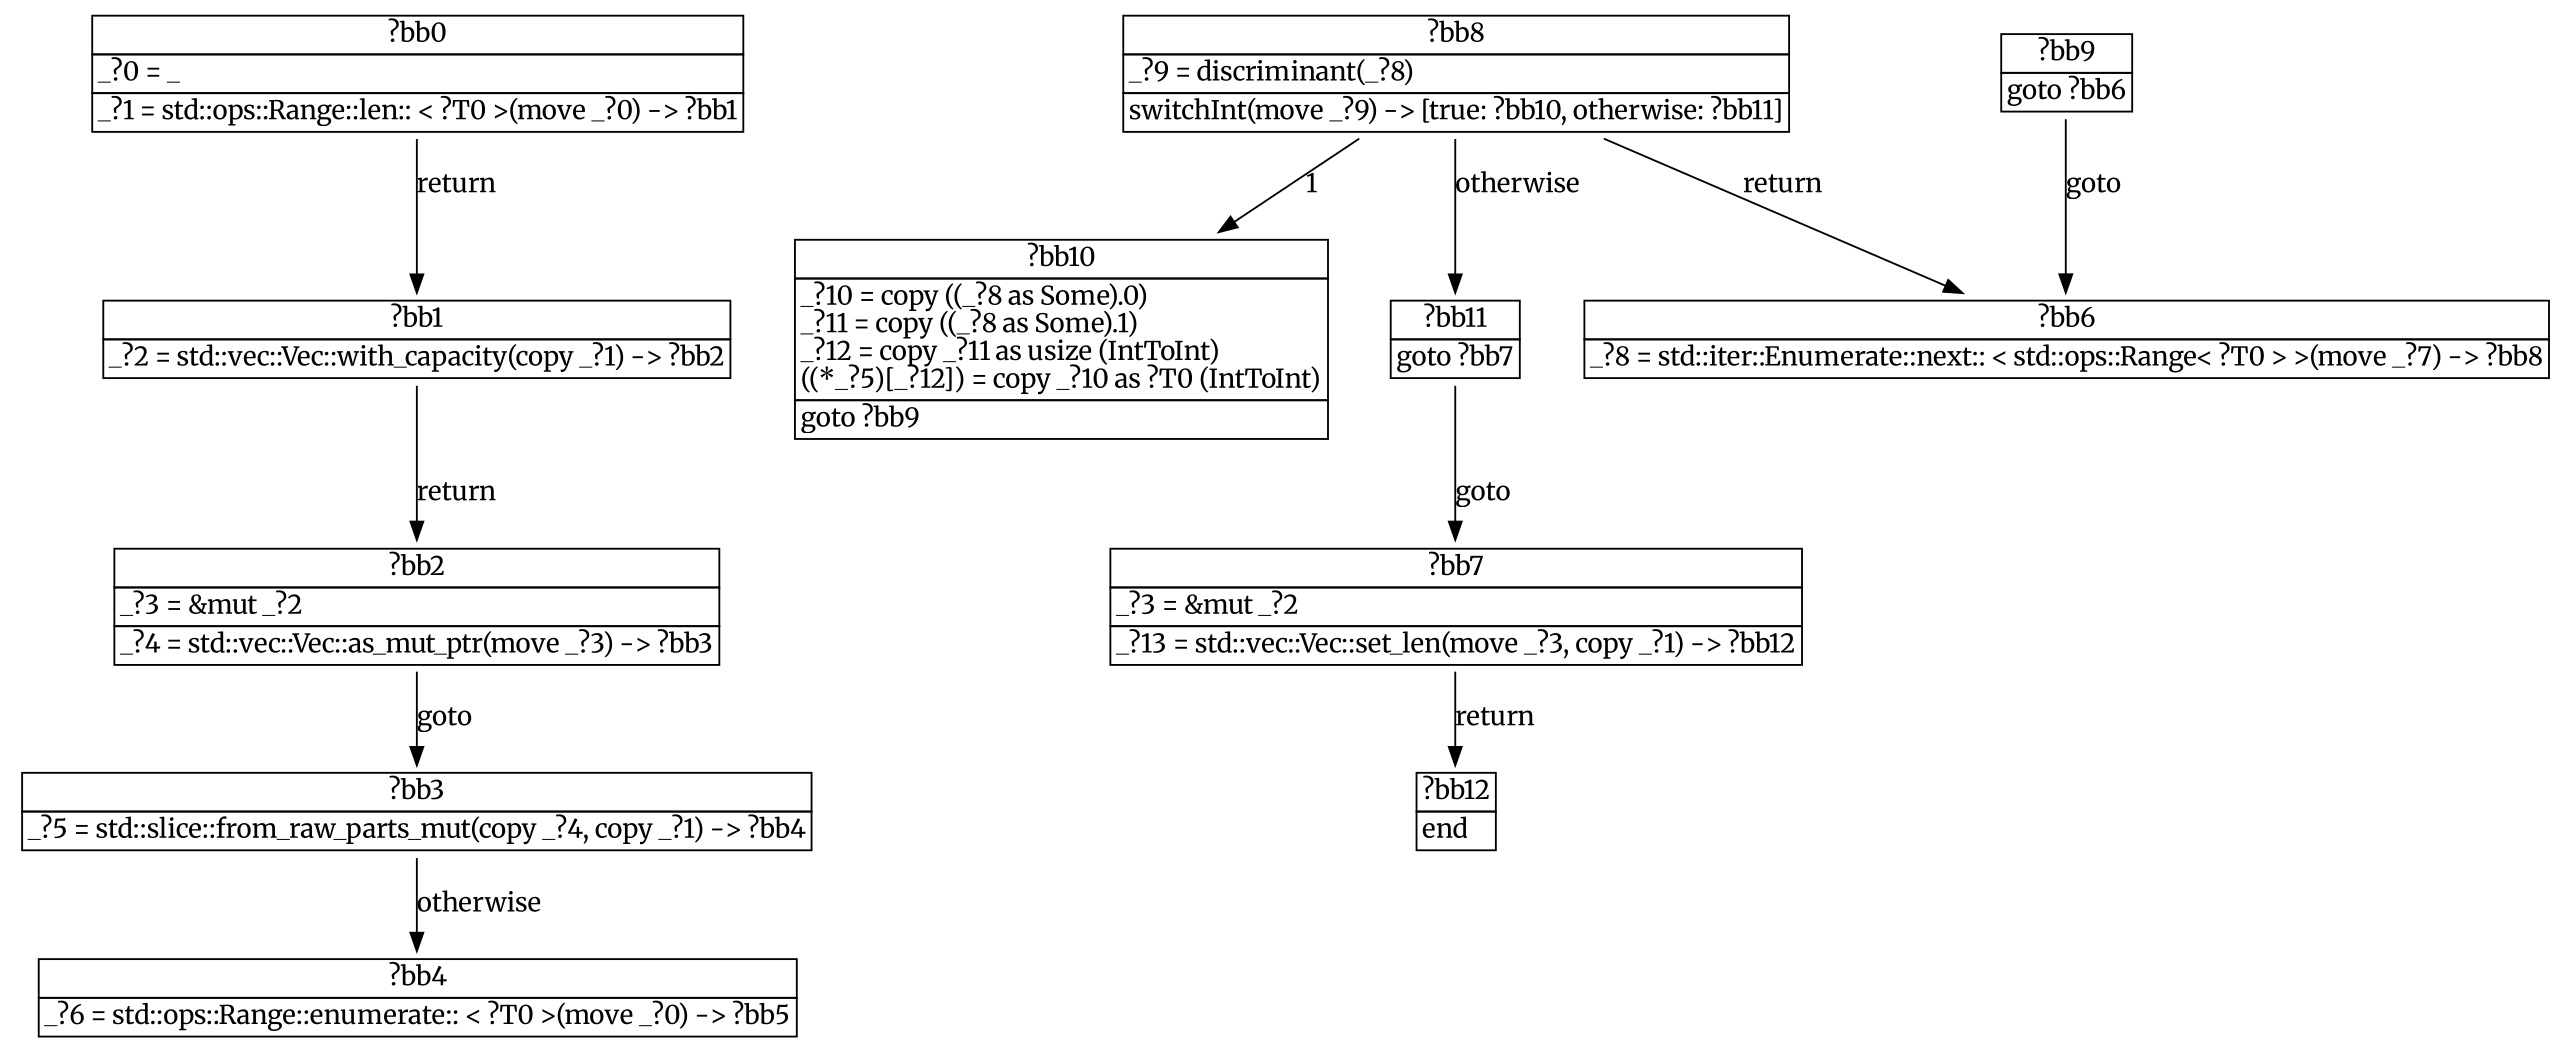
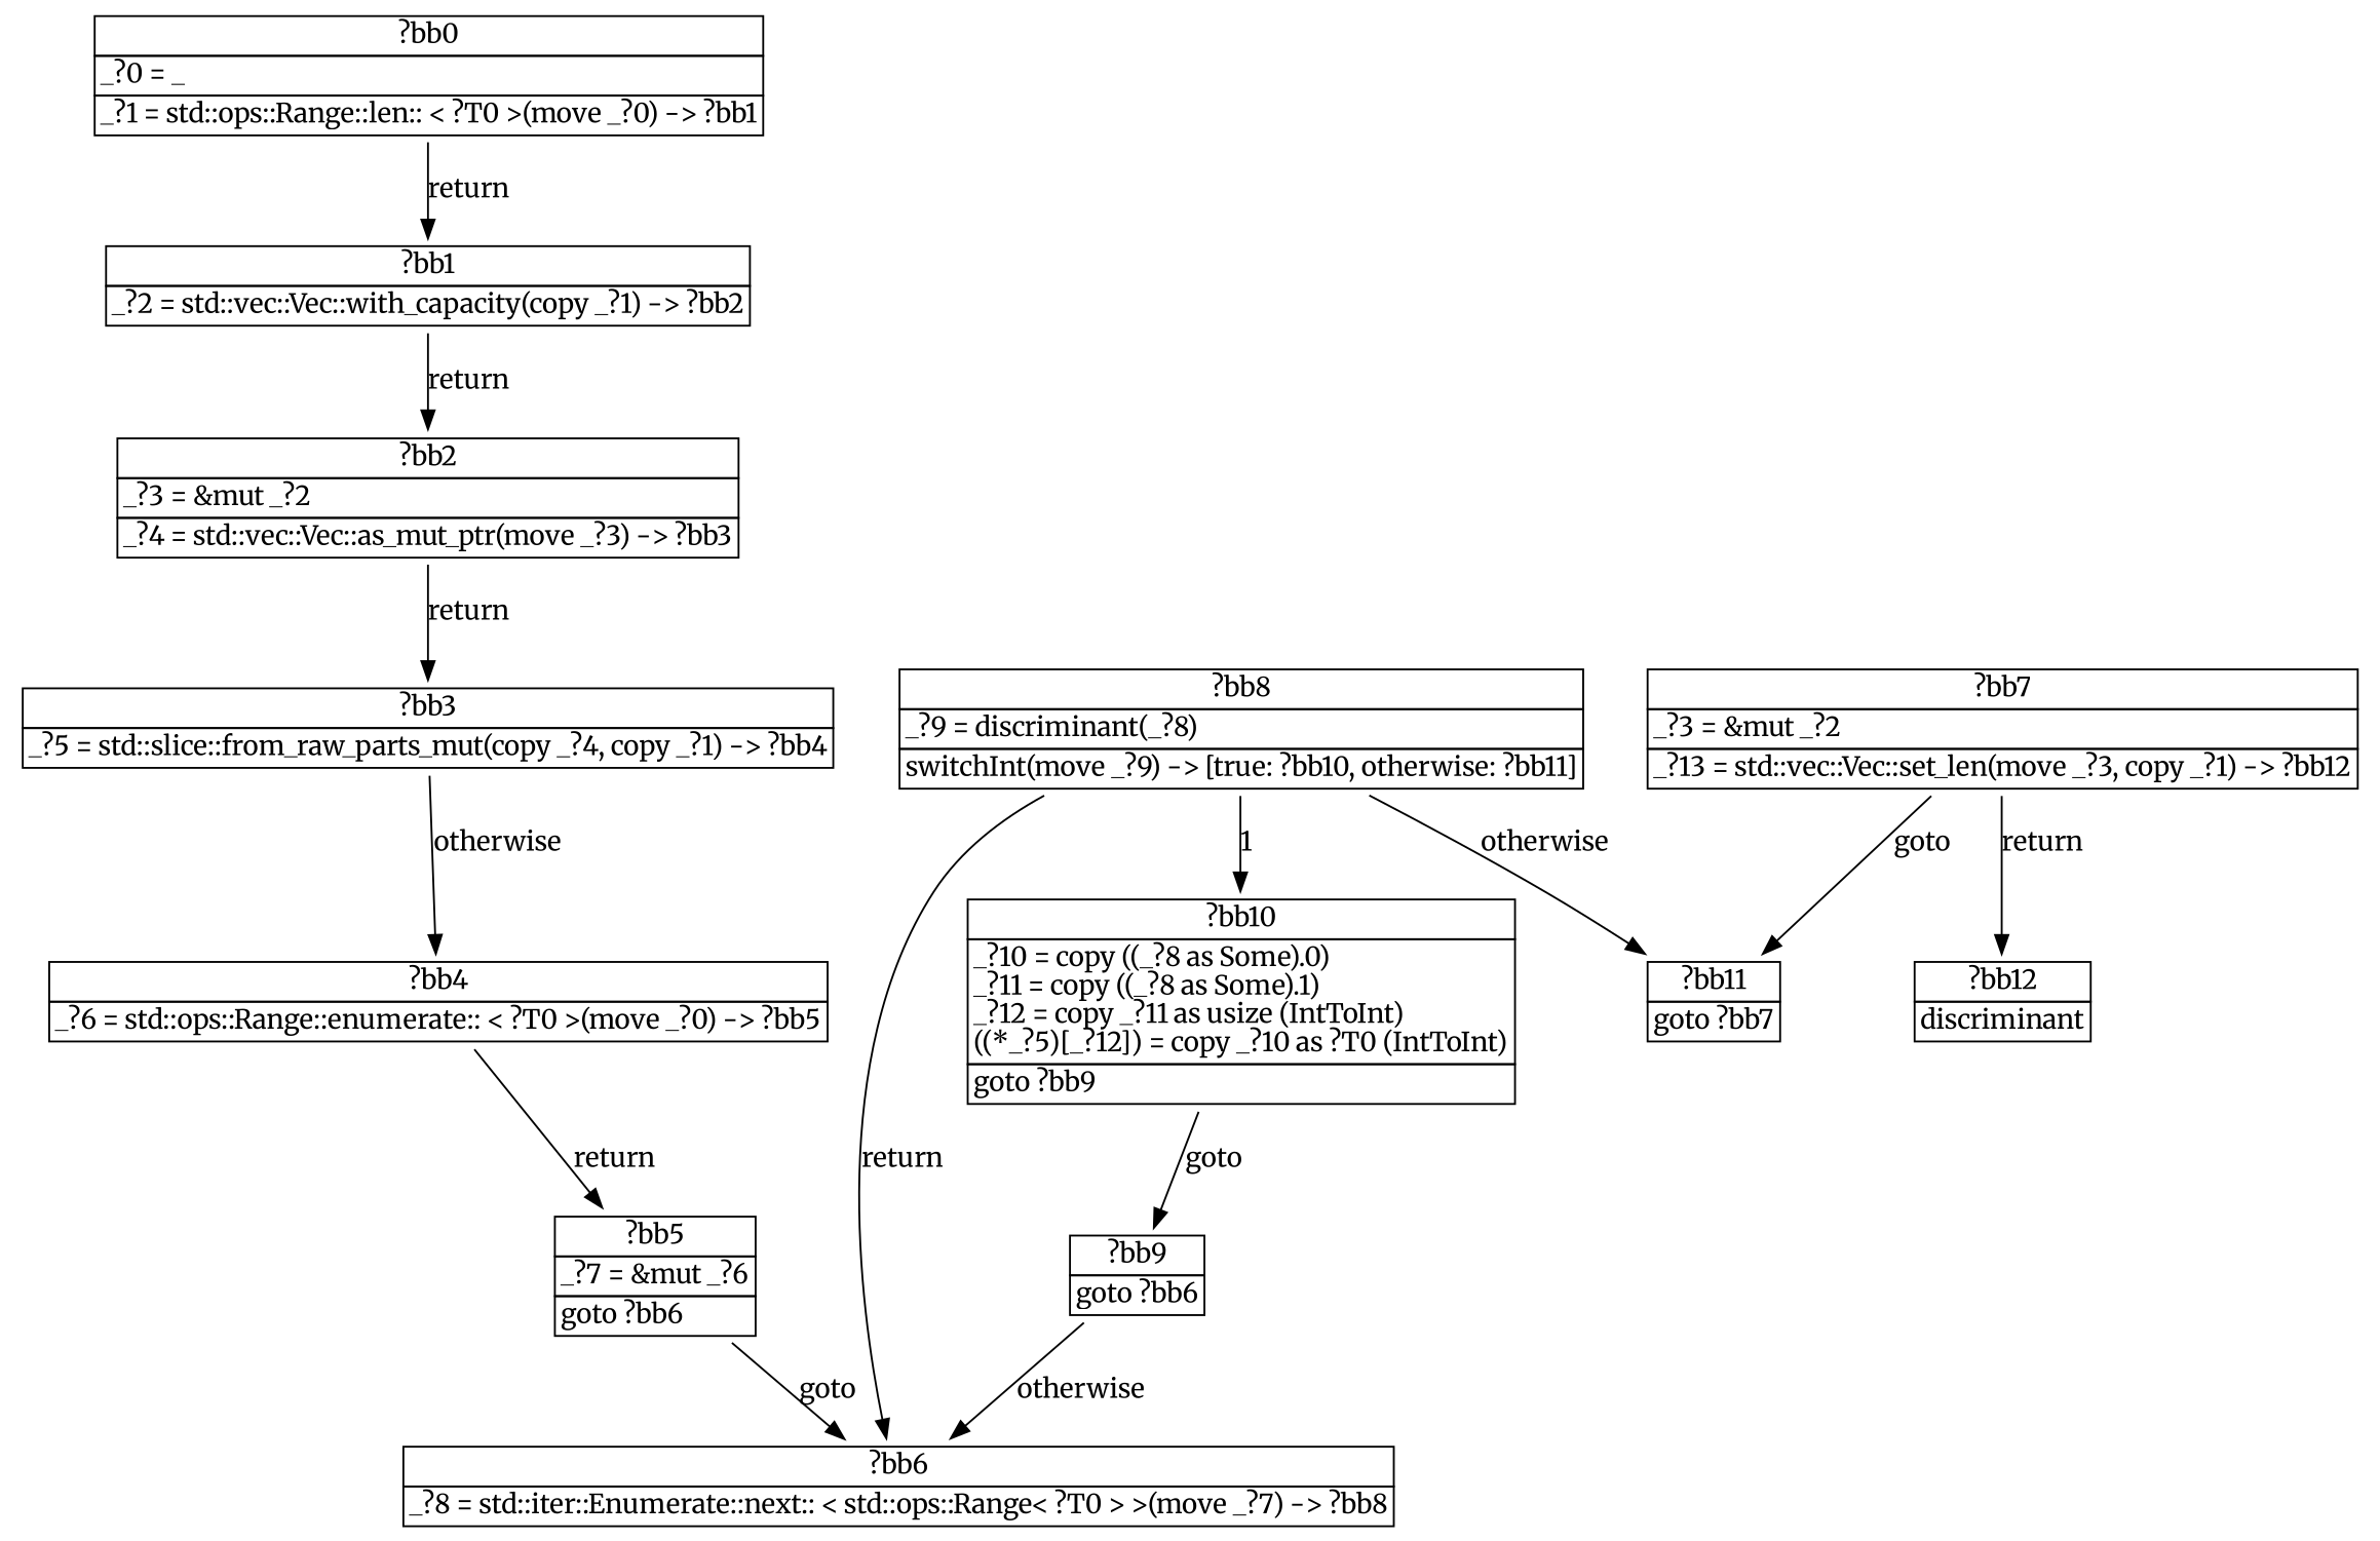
  digraph {
    fontname=Merriweather
    node [fontname=Merriweather shape=none]
    edge [fontname=Merriweather]
    n1 [label=<<table border="0" cellborder="1" cellspacing="0"><tr><td  align="center" colspan="1">?bb0</td></tr><tr><td align="left" balign="left">_?0 = _<br/></td></tr><tr><td align="left">_?1 = std::ops::Range::len:: &lt; ?T0 &gt;(move _?0) -&gt; ?bb1</td></tr></table>>]
    n2 [label=<<table border="0" cellborder="1" cellspacing="0"><tr><td  align="center" colspan="1">?bb1</td></tr><tr><td align="left">_?2 = std::vec::Vec::with_capacity(copy _?1) -&gt; ?bb2</td></tr></table>>]
    n3 [label=<<table border="0" cellborder="1" cellspacing="0"><tr><td  align="center" colspan="1">?bb2</td></tr><tr><td align="left" balign="left">_?3 = &amp;mut _?2<br/></td></tr><tr><td align="left">_?4 = std::vec::Vec::as_mut_ptr(move _?3) -&gt; ?bb3</td></tr></table>>]
    n4 [label=<<table border="0" cellborder="1" cellspacing="0"><tr><td  align="center" colspan="1">?bb3</td></tr><tr><td align="left">_?5 = std::slice::from_raw_parts_mut(copy _?4, copy _?1) -&gt; ?bb4</td></tr></table>>]
    n5 [label=<<table border="0" cellborder="1" cellspacing="0"><tr><td  align="center" colspan="1">?bb4</td></tr><tr><td align="left">_?6 = std::ops::Range::enumerate:: &lt; ?T0 &gt;(move _?0) -&gt; ?bb5</td></tr></table>>]
+   n6 [label=<<table border="0" cellborder="1" cellspacing="0"><tr><td  align="center" colspan="1">?bb5</td></tr><tr><td align="left" balign="left">_?7 = &amp;mut _?6<br/></td></tr><tr><td align="left">goto ?bb6</td></tr></table>>]
    n7 [label=<<table border="0" cellborder="1" cellspacing="0"><tr><td  align="center" colspan="1">?bb6</td></tr><tr><td align="left">_?8 = std::iter::Enumerate::next:: &lt; std::ops::Range&lt; ?T0 &gt; &gt;(move _?7) -&gt; ?bb8</td></tr></table>>]
    n8 [label=<<table border="0" cellborder="1" cellspacing="0"><tr><td  align="center" colspan="1">?bb8</td></tr><tr><td align="left" balign="left">_?9 = discriminant(_?8)<br/></td></tr><tr><td align="left">switchInt(move _?9) -&gt; [true: ?bb10, otherwise: ?bb11]</td></tr></table>>]
    n9 [label=<<table border="0" cellborder="1" cellspacing="0"><tr><td  align="center" colspan="1">?bb10</td></tr><tr><td align="left" balign="left">_?10 = copy ((_?8 as Some).0)<br/>_?11 = copy ((_?8 as Some).1)<br/>_?12 = copy _?11 as usize (IntToInt)<br/>((*_?5)[_?12]) = copy _?10 as ?T0 (IntToInt)<br/></td></tr><tr><td align="left">goto ?bb9</td></tr></table>>]
    n10 [label=<<table border="0" cellborder="1" cellspacing="0"><tr><td  align="center" colspan="1">?bb11</td></tr><tr><td align="left">goto ?bb7</td></tr></table>>]
    n11 [label=<<table border="0" cellborder="1" cellspacing="0"><tr><td  align="center" colspan="1">?bb7</td></tr><tr><td align="left" balign="left">_?3 = &amp;mut _?2<br/></td></tr><tr><td align="left">_?13 = std::vec::Vec::set_len(move _?3, copy _?1) -&gt; ?bb12</td></tr></table>>]
-   n12 [label=<<table border="0" cellborder="1" cellspacing="0"><tr><td  align="center" colspan="1">?bb12</td></tr><tr><td align="left">end</td></tr></table>>]
+   n12 [label=<<table border="0" cellborder="1" cellspacing="0"><tr><td  align="center" colspan="1">?bb12</td></tr><tr><td align="left">discriminant</td></tr></table>>]
    n13 [label=<<table border="0" cellborder="1" cellspacing="0"><tr><td  align="center" colspan="1">?bb9</td></tr><tr><td align="left">goto ?bb6</td></tr></table>>]
    n1 -> n2 [label=return]
    n2 -> n3 [label=return]
-   n3 -> n4 [label=goto]
+   n3 -> n4 [label=return]
    n4 -> n5 [label=otherwise]
+   n5 -> n6 [label=return]
+   n6 -> n7 [label=goto]
    n8 -> n7 [label=return]
    n8 -> n9 [label=1]
    n8 -> n10 [label=otherwise]
-   n10 -> n11 [label=goto]
+   n9 -> n13 [label=goto]
+   n11 -> n10 [label=goto]
    n11 -> n12 [label=return]
-   n13 -> n7 [label=goto]
+   n13 -> n7 [label=otherwise]
  }
